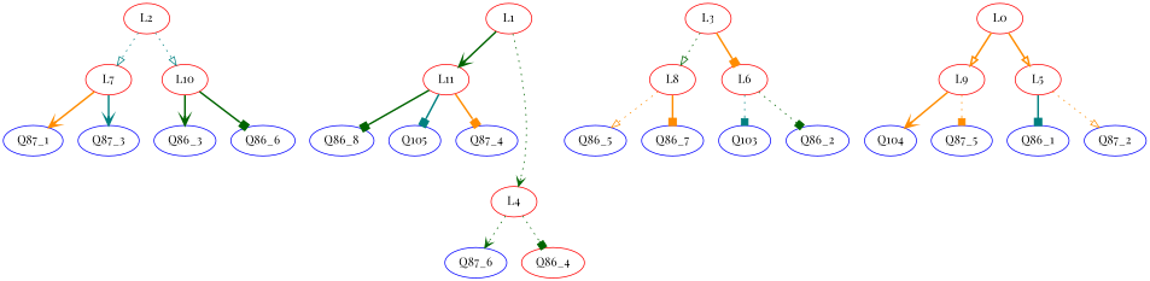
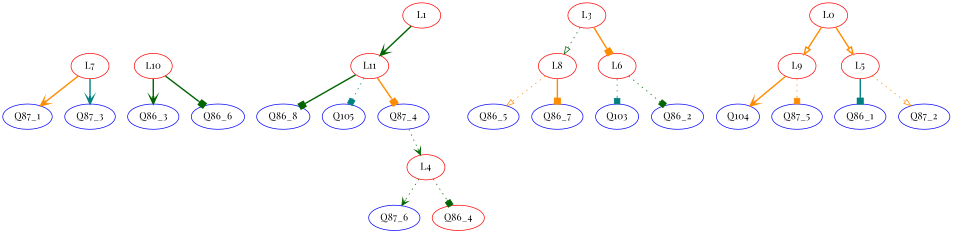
  digraph {
    fontname="Playfair Display"
    node [color=blue fontname="Playfair Display"]
    edge [arrowhead=box color=darkorange fontname="Playfair Display" style=bold]
    L7 [color=red]
    Q87_1
    Q87_3
    L10 [color=red]
    Q86_3
    Q86_6
    Q86_8
    L11 [color=red]
    Q105
    Q87_4
    L3 [color=red]
    L8 [color=red]
    L6 [color=red]
    L9 [color=red]
    Q104
    Q87_5
    Q86_5
    L4 [color=red]
    Q87_6
    Q86_4 [color=red]
-   L2 [color=red]
    Q86_7
    Q103
    Q86_2
    L5 [color=red]
    Q86_1
    Q87_2
    L1 [color=red]
    L0 [color=red]
    subgraph sub_1 {
    }
    subgraph sub_2 {
      L7
      Q87_1
      Q87_3
      L10
      Q86_3
      Q86_6
      Q86_8
      L11
      Q105
      Q87_4
      L3
      L8
      L6
      L9
      Q104
      Q87_5
      Q86_5
      L4
      Q87_6
      Q86_4
-     L2
      Q86_7
      Q103
      Q86_2
      L5
      Q86_1
      Q87_2
      L1
      L0
    }
    L7 -> Q87_1 [arrowhead=vee]
    L7 -> Q87_3 [arrowhead=vee color=teal]
    L10 -> Q86_3 [arrowhead=vee color=darkgreen]
    L10 -> Q86_6 [color=darkgreen]
    L11 -> Q86_8 [color=darkgreen]
-   L11 -> Q105 [color=teal]
+   L11 -> Q105 [color=teal style=dotted]
    L11 -> Q87_4
    L3 -> L8 [arrowhead=onormal color=darkgreen style=dotted]
    L3 -> L6
    L8 -> Q86_5 [arrowhead=onormal style=dotted]
    L8 -> Q86_7
    L6 -> Q103 [color=teal style=dotted]
    L6 -> Q86_2 [color=darkgreen style=dotted]
    L9 -> Q104 [arrowhead=vee]
    L9 -> Q87_5 [style=dotted]
    L4 -> Q87_6 [arrowhead=vee color=darkgreen style=dotted]
    L4 -> Q86_4 [color=darkgreen style=dotted]
-   L2 -> L7 [arrowhead=onormal color=teal style=dotted]
-   L2 -> L10 [arrowhead=onormal color=teal style=dotted]
    L5 -> Q86_1 [color=teal]
    L5 -> Q87_2 [arrowhead=onormal style=dotted]
    L1 -> L11 [arrowhead=vee color=darkgreen]
-   L1 -> L4 [arrowhead=vee color=darkgreen style=dotted]
+   Q87_4 -> L4 [arrowhead=vee color=darkgreen style=dotted]
    L0 -> L9 [arrowhead=onormal]
    L0 -> L5 [arrowhead=onormal]
  }
